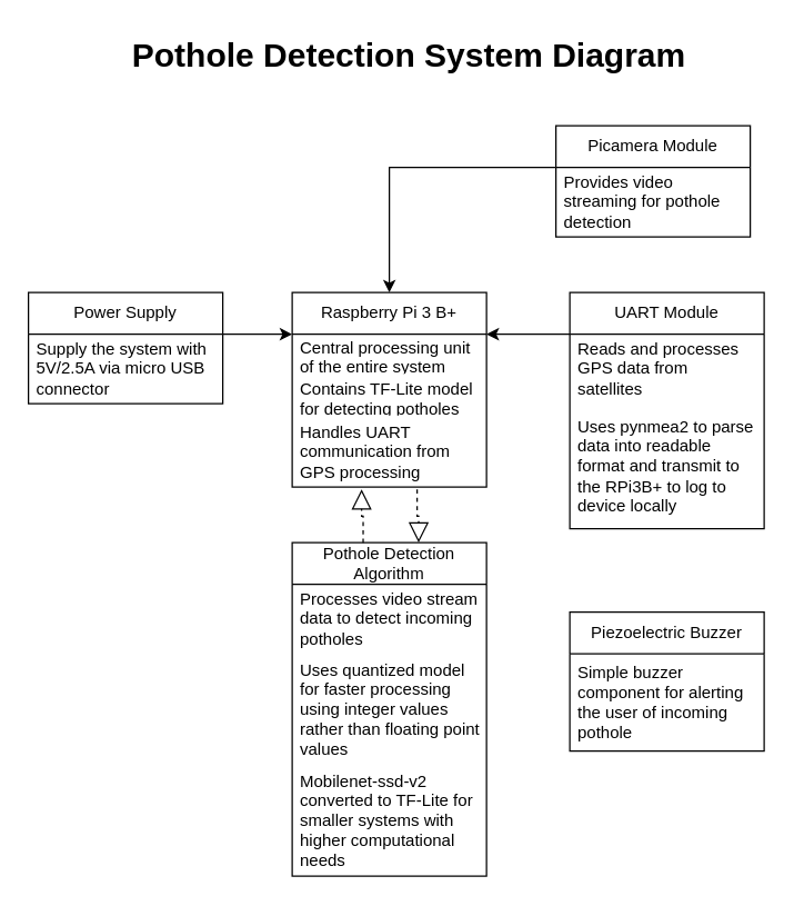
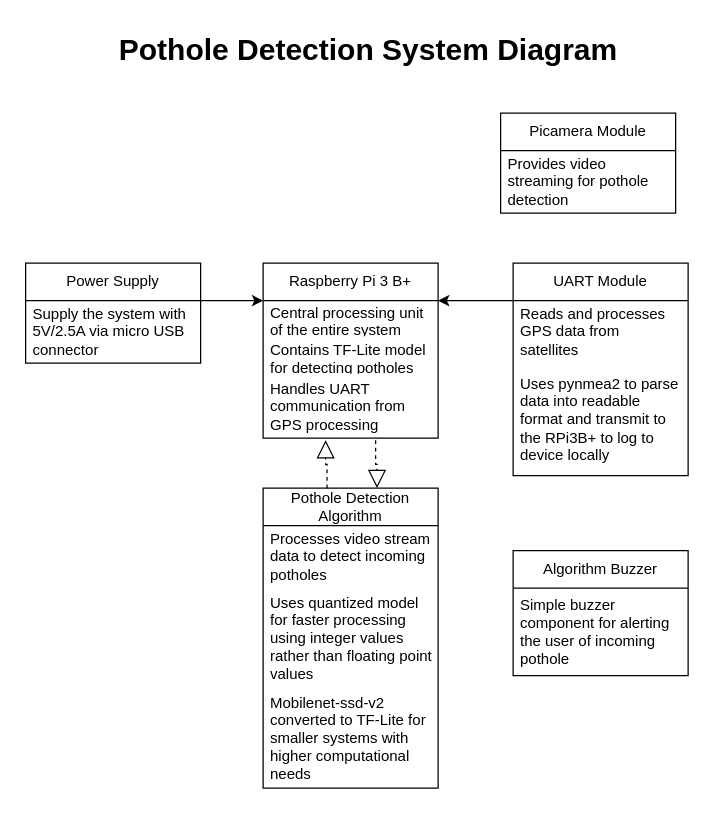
  <mxCell id="0" />
  <mxCell id="1" parent="0" />
  <mxCell id="2" value="&lt;h1&gt;Pothole Detection System Diagram&lt;/h1&gt;" style="text;html=1;strokeColor=none;fillColor=none;spacing=5;spacingTop=-20;whiteSpace=wrap;overflow=hidden;rounded=0;" vertex="1" parent="1"><mxGeometry x="90" y="20" width="422.5" height="40" as="geometry" /></mxCell>
  <mxCell id="3" value="Raspberry Pi 3 B+" style="swimlane;fontStyle=0;childLayout=stackLayout;horizontal=1;startSize=30;horizontalStack=0;resizeParent=1;resizeParentMax=0;resizeLast=0;collapsible=1;marginBottom=0;whiteSpace=wrap;html=1;" vertex="1" parent="1"><mxGeometry x="210" y="210" width="140" height="140" as="geometry" /></mxCell>
  <mxCell id="4" value="Central processing unit of the entire system" style="text;strokeColor=none;fillColor=none;align=left;verticalAlign=middle;spacingLeft=4;spacingRight=4;overflow=hidden;points=[[0,0.5],[1,0.5]];portConstraint=eastwest;rotatable=0;whiteSpace=wrap;html=1;" vertex="1" parent="3"><mxGeometry y="30" width="140" height="30" as="geometry" /></mxCell>
  <mxCell id="5" value="Contains TF-Lite model for detecting potholes" style="text;strokeColor=none;fillColor=none;align=left;verticalAlign=middle;spacingLeft=4;spacingRight=4;overflow=hidden;points=[[0,0.5],[1,0.5]];portConstraint=eastwest;rotatable=0;whiteSpace=wrap;html=1;" vertex="1" parent="3"><mxGeometry y="60" width="140" height="30" as="geometry" /></mxCell>
  <mxCell id="6" value="Handles UART communication from GPS processing" style="text;strokeColor=none;fillColor=none;align=left;verticalAlign=middle;spacingLeft=4;spacingRight=4;overflow=hidden;points=[[0,0.5],[1,0.5]];portConstraint=eastwest;rotatable=0;whiteSpace=wrap;html=1;" vertex="1" parent="3"><mxGeometry y="90" width="140" height="50" as="geometry" /></mxCell>
  <mxCell id="7" value="" style="edgeStyle=elbowEdgeStyle;rounded=0;orthogonalLoop=1;jettySize=auto;html=1;elbow=vertical;" edge="1" parent="1"><mxGeometry relative="1" as="geometry"><mxPoint x="410" y="239.997" as="sourcePoint" /><mxPoint x="350" y="239.997" as="targetPoint" /></mxGeometry></mxCell>
  <mxCell id="8" value="UART Module" style="swimlane;fontStyle=0;childLayout=stackLayout;horizontal=1;startSize=30;horizontalStack=0;resizeParent=1;resizeParentMax=0;resizeLast=0;collapsible=1;marginBottom=0;whiteSpace=wrap;html=1;" vertex="1" parent="1"><mxGeometry x="410" y="210" width="140" height="170" as="geometry" /></mxCell>
  <mxCell id="9" value="Reads and processes GPS data from satellites&amp;nbsp;" style="text;strokeColor=none;fillColor=none;align=left;verticalAlign=middle;spacingLeft=4;spacingRight=4;overflow=hidden;points=[[0,0.5],[1,0.5]];portConstraint=eastwest;rotatable=0;whiteSpace=wrap;html=1;" vertex="1" parent="8"><mxGeometry y="30" width="140" height="50" as="geometry" /></mxCell>
  <mxCell id="10" value="Uses pynmea2 to parse data into readable format and transmit to the RPi3B+ to log to device locally" style="text;strokeColor=none;fillColor=none;align=left;verticalAlign=middle;spacingLeft=4;spacingRight=4;overflow=hidden;points=[[0,0.5],[1,0.5]];portConstraint=eastwest;rotatable=0;whiteSpace=wrap;html=1;" vertex="1" parent="8"><mxGeometry y="80" width="140" height="90" as="geometry" /></mxCell>
- <mxCell id="11" value="Piezoelectric Buzzer" style="swimlane;fontStyle=0;childLayout=stackLayout;horizontal=1;startSize=30;horizontalStack=0;resizeParent=1;resizeParentMax=0;resizeLast=0;collapsible=1;marginBottom=0;whiteSpace=wrap;html=1;" vertex="1" parent="1"><mxGeometry x="410" y="440" width="140" height="100" as="geometry" /></mxCell>
+ <mxCell id="11" value="Algorithm Buzzer" style="swimlane;fontStyle=0;childLayout=stackLayout;horizontal=1;startSize=30;horizontalStack=0;resizeParent=1;resizeParentMax=0;resizeLast=0;collapsible=1;marginBottom=0;whiteSpace=wrap;html=1;" vertex="1" parent="1"><mxGeometry x="410" y="440" width="140" height="100" as="geometry" /></mxCell>
  <mxCell id="12" value="Simple buzzer component for alerting the user of incoming pothole" style="text;strokeColor=none;fillColor=none;align=left;verticalAlign=middle;spacingLeft=4;spacingRight=4;overflow=hidden;points=[[0,0.5],[1,0.5]];portConstraint=eastwest;rotatable=0;whiteSpace=wrap;html=1;" vertex="1" parent="11"><mxGeometry y="30" width="140" height="70" as="geometry" /></mxCell>
- <mxCell id="13" value="" style="edgeStyle=orthogonalEdgeStyle;rounded=0;orthogonalLoop=1;jettySize=auto;html=1;entryX=0.5;entryY=0;entryDx=0;entryDy=0;" edge="1" parent="1" source="14" target="3"><mxGeometry relative="1" as="geometry"><mxPoint x="250" y="130" as="targetPoint" /><Array as="points"><mxPoint y="120" x="280" /></Array></mxGeometry></mxCell>
  <mxCell id="14" value="Picamera Module" style="swimlane;fontStyle=0;childLayout=stackLayout;horizontal=1;startSize=30;horizontalStack=0;resizeParent=1;resizeParentMax=0;resizeLast=0;collapsible=1;marginBottom=0;whiteSpace=wrap;html=1;" vertex="1" parent="1"><mxGeometry x="400" y="90" width="140" height="80" as="geometry" /></mxCell>
  <mxCell id="15" value="Provides video streaming for pothole detection" style="text;strokeColor=none;fillColor=none;align=left;verticalAlign=middle;spacingLeft=4;spacingRight=4;overflow=hidden;points=[[0,0.5],[1,0.5]];portConstraint=eastwest;rotatable=0;whiteSpace=wrap;html=1;" vertex="1" parent="14"><mxGeometry y="30" width="140" height="50" as="geometry" /></mxCell>
  <mxCell id="16" value="" style="edgeStyle=elbowEdgeStyle;rounded=0;orthogonalLoop=1;jettySize=auto;html=1;elbow=vertical;" edge="1" parent="1"><mxGeometry relative="1" as="geometry"><mxPoint x="160" y="240.002" as="sourcePoint" /><mxPoint x="210" y="240.002" as="targetPoint" /></mxGeometry></mxCell>
  <mxCell id="17" value="Power Supply" style="swimlane;fontStyle=0;childLayout=stackLayout;horizontal=1;startSize=30;horizontalStack=0;resizeParent=1;resizeParentMax=0;resizeLast=0;collapsible=1;marginBottom=0;whiteSpace=wrap;html=1;" vertex="1" parent="1"><mxGeometry x="20" y="210" width="140" height="80" as="geometry" /></mxCell>
  <mxCell id="18" value="Supply the system with 5V/2.5A via micro USB connector" style="text;strokeColor=none;fillColor=none;align=left;verticalAlign=middle;spacingLeft=4;spacingRight=4;overflow=hidden;points=[[0,0.5],[1,0.5]];portConstraint=eastwest;rotatable=0;whiteSpace=wrap;html=1;" vertex="1" parent="17"><mxGeometry y="30" width="140" height="50" as="geometry" /></mxCell>
  <mxCell id="19" value="Pothole Detection Algorithm" style="swimlane;fontStyle=0;childLayout=stackLayout;horizontal=1;startSize=30;horizontalStack=0;resizeParent=1;resizeParentMax=0;resizeLast=0;collapsible=1;marginBottom=0;whiteSpace=wrap;html=1;" vertex="1" parent="1"><mxGeometry x="210" y="390" width="140" height="240" as="geometry" /></mxCell>
  <mxCell id="20" value="Processes video stream data to detect incoming potholes" style="text;strokeColor=none;fillColor=none;align=left;verticalAlign=middle;spacingLeft=4;spacingRight=4;overflow=hidden;points=[[0,0.5],[1,0.5]];portConstraint=eastwest;rotatable=0;whiteSpace=wrap;html=1;" vertex="1" parent="19"><mxGeometry y="30" width="140" height="50" as="geometry" /></mxCell>
  <mxCell id="21" value="Uses quantized model for faster processing using integer values rather than floating point values" style="text;strokeColor=none;fillColor=none;align=left;verticalAlign=middle;spacingLeft=4;spacingRight=4;overflow=hidden;points=[[0,0.5],[1,0.5]];portConstraint=eastwest;rotatable=0;whiteSpace=wrap;html=1;" vertex="1" parent="19"><mxGeometry y="80" width="140" height="80" as="geometry" /></mxCell>
  <mxCell id="22" value="Mobilenet-ssd-v2 converted to TF-Lite for smaller systems with higher computational needs" style="text;strokeColor=none;fillColor=none;align=left;verticalAlign=middle;spacingLeft=4;spacingRight=4;overflow=hidden;points=[[0,0.5],[1,0.5]];portConstraint=eastwest;rotatable=0;whiteSpace=wrap;html=1;" vertex="1" parent="19"><mxGeometry y="160" width="140" height="80" as="geometry" /></mxCell>
  <mxCell id="23" value="" style="endArrow=block;dashed=1;endFill=0;endSize=12;html=1;rounded=0;edgeStyle=elbowEdgeStyle;exitX=0.492;exitY=1.033;exitDx=0;exitDy=0;exitPerimeter=0;elbow=vertical;" edge="1" parent="1"><mxGeometry width="160" relative="1" as="geometry"><mxPoint x="300" y="351.65" as="sourcePoint" /><mxPoint x="301.12" y="390" as="targetPoint" /></mxGeometry></mxCell>
  <mxCell id="24" value="" style="endArrow=block;dashed=1;endFill=0;endSize=12;html=1;rounded=0;edgeStyle=elbowEdgeStyle;exitX=0.492;exitY=1.033;exitDx=0;exitDy=0;exitPerimeter=0;elbow=vertical;" edge="1" parent="1"><mxGeometry width="160" relative="1" as="geometry"><mxPoint x="261.12" y="390" as="sourcePoint" /><mxPoint x="260" y="351.65" as="targetPoint" /></mxGeometry></mxCell>
